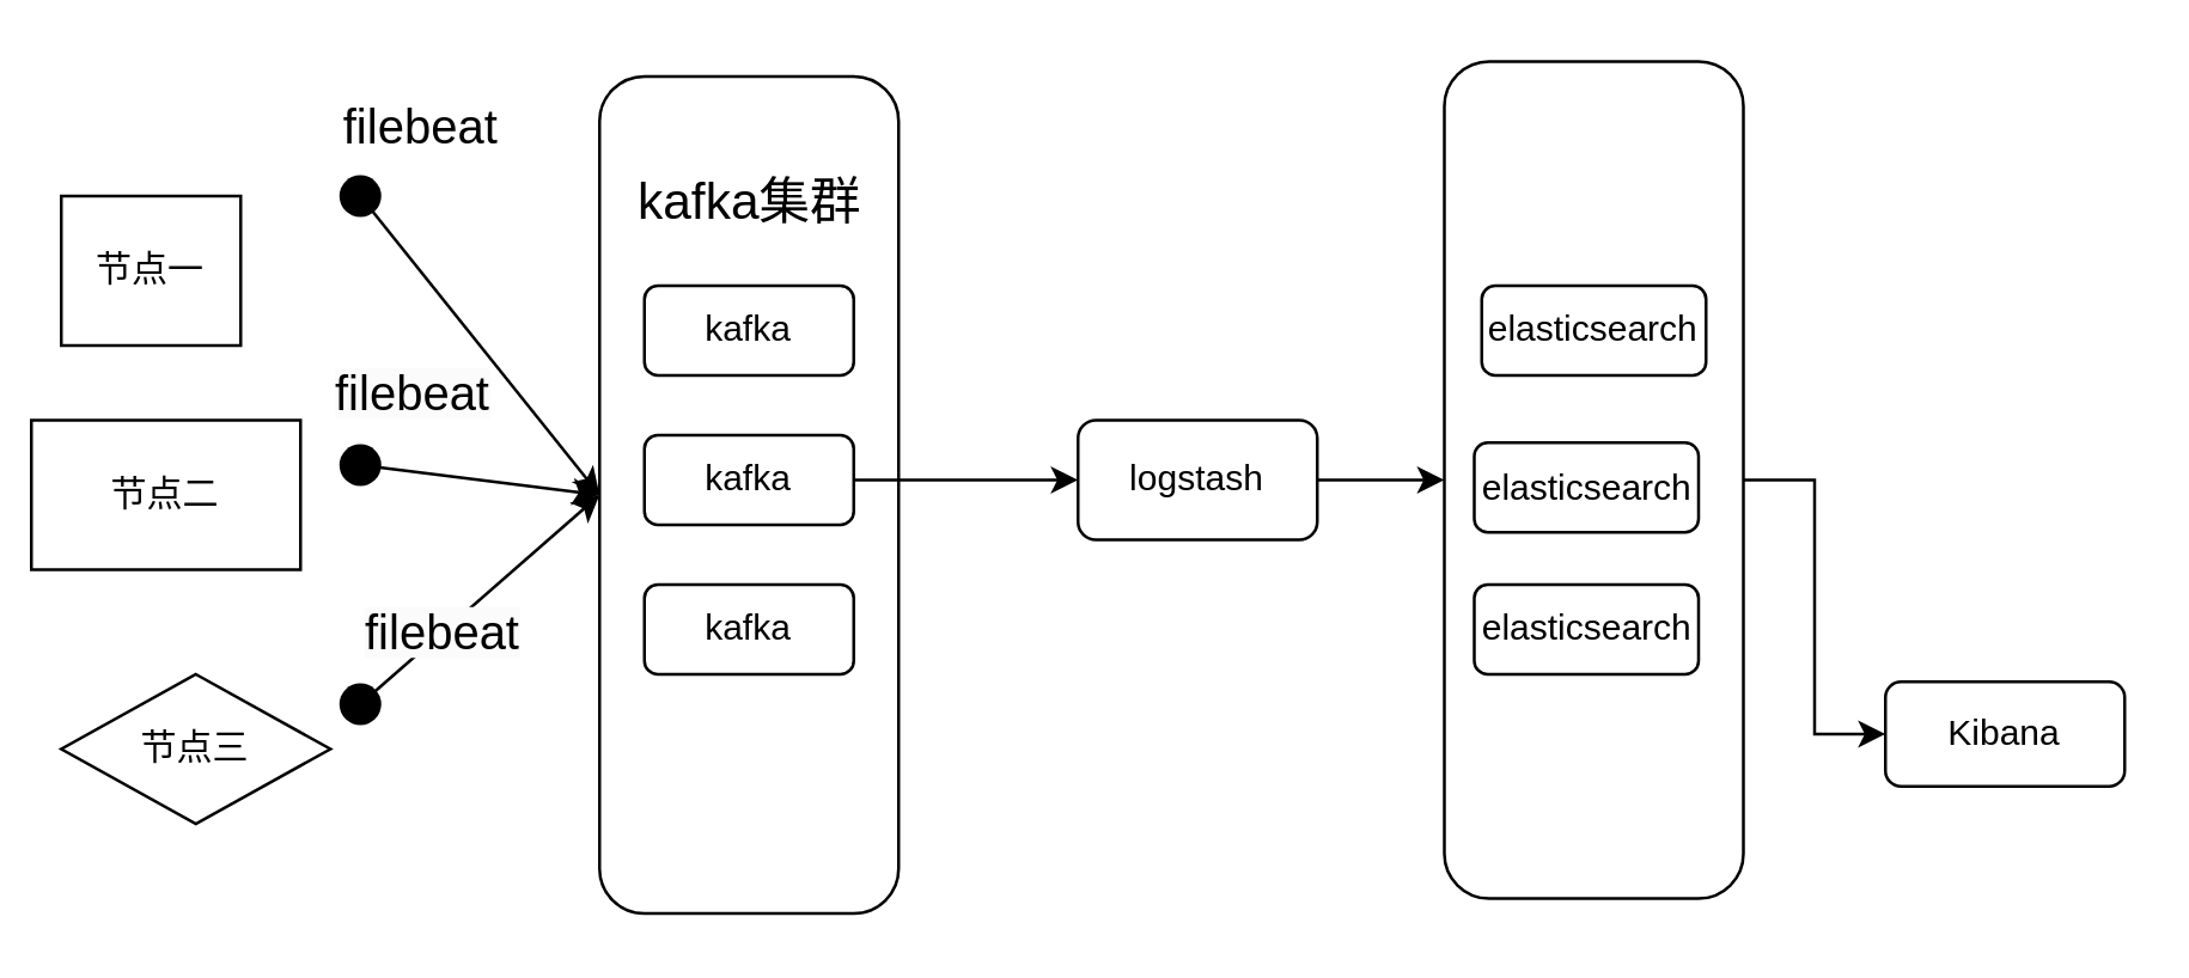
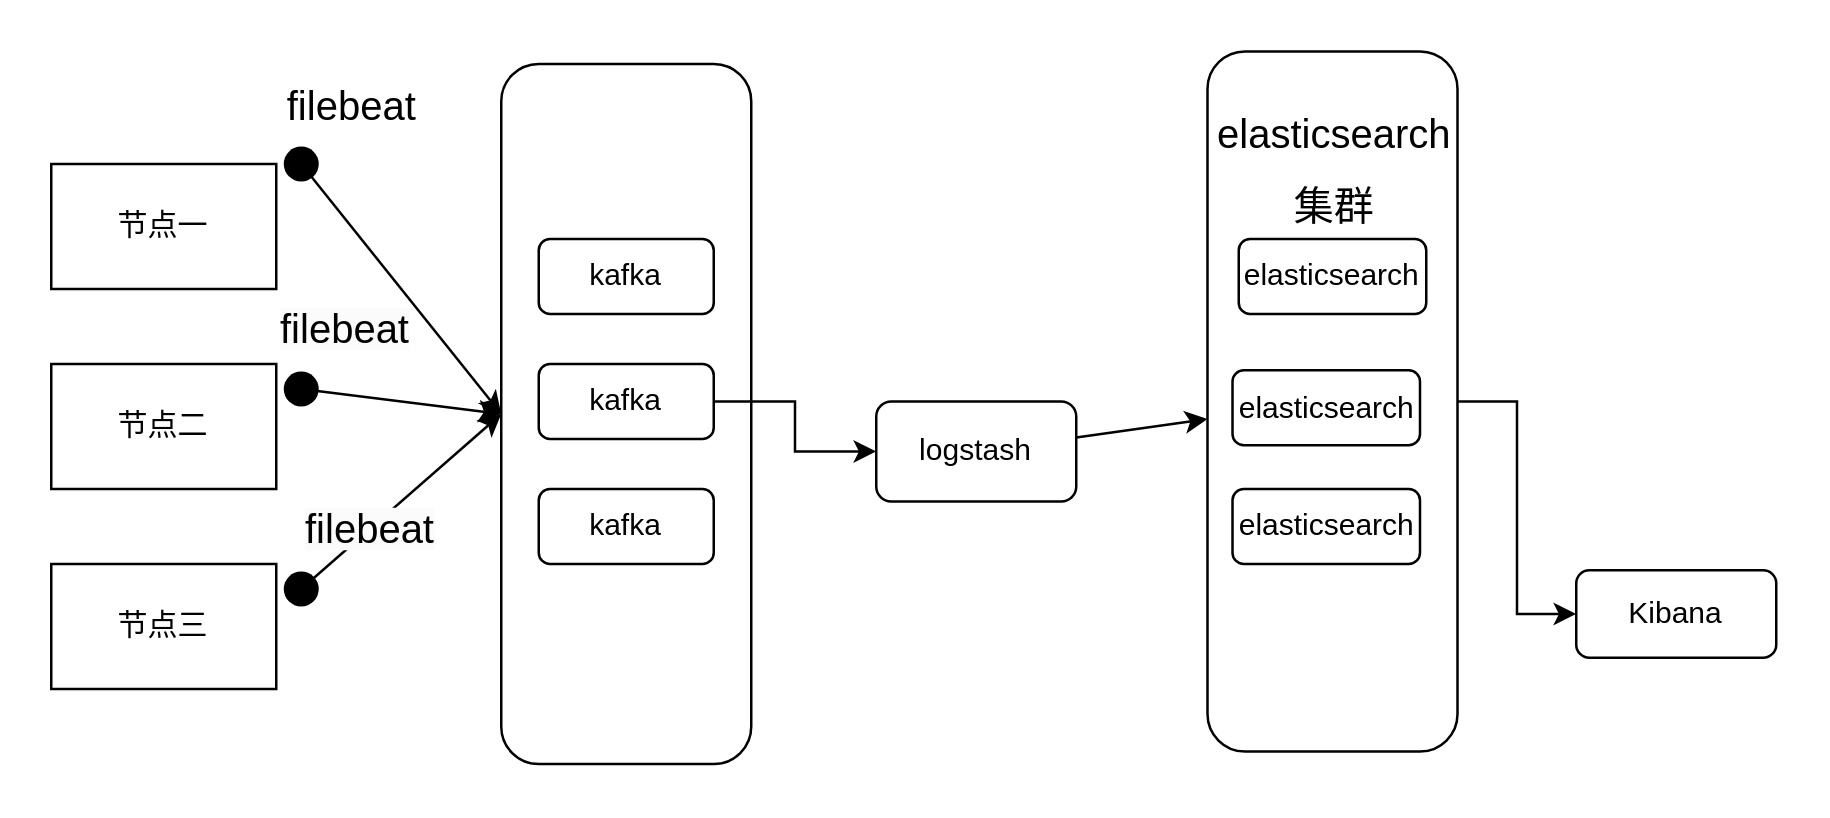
  <mxCell id="0" />
  <mxCell id="1" parent="0" />
- <mxCell id="2" value="节点一" style="rounded=0;whiteSpace=wrap;html=1;" vertex="1" parent="1"><mxGeometry x="20" y="65" width="60" height="50" as="geometry" /></mxCell>
- <mxCell id="3" value="节点二" style="rounded=0;whiteSpace=wrap;html=1;" vertex="1" parent="1"><mxGeometry x="10" y="140" width="90" height="50" as="geometry" /></mxCell>
- <mxCell id="4" value="节点三" style="rhombus;whiteSpace=wrap;html=1;" vertex="1" parent="1"><mxGeometry x="20" y="225" width="90" height="50" as="geometry" /></mxCell>
+ <mxCell id="2" value="节点一" style="rounded=0;whiteSpace=wrap;html=1;" vertex="1" parent="1"><mxGeometry x="20" y="65" width="90" height="50" as="geometry" /></mxCell>
+ <mxCell id="3" value="节点二" style="rounded=0;whiteSpace=wrap;html=1;" vertex="1" parent="1"><mxGeometry x="20" y="145" width="90" height="50" as="geometry" /></mxCell>
+ <mxCell id="4" value="节点三" style="rounded=0;whiteSpace=wrap;html=1;" vertex="1" parent="1"><mxGeometry x="20" y="225" width="90" height="50" as="geometry" /></mxCell>
  <mxCell id="5" style="rounded=0;orthogonalLoop=1;jettySize=auto;html=1;entryX=0;entryY=0.5;entryDx=0;entryDy=0;" edge="1" parent="1" source="6" target="11"><mxGeometry relative="1" as="geometry" /></mxCell>
  <mxCell id="6" value="" style="shape=waypoint;sketch=0;fillStyle=solid;size=6;pointerEvents=1;points=[];fillColor=none;resizable=0;rotatable=0;perimeter=centerPerimeter;snapToPoint=1;strokeWidth=5;" vertex="1" parent="1"><mxGeometry x="110" y="55" width="20" height="20" as="geometry" /></mxCell>
  <mxCell id="7" style="rounded=0;orthogonalLoop=1;jettySize=auto;html=1;" edge="1" parent="1" source="8"><mxGeometry relative="1" as="geometry"><mxPoint x="200" y="165" as="targetPoint" /></mxGeometry></mxCell>
  <mxCell id="8" value="" style="shape=waypoint;sketch=0;fillStyle=solid;size=6;pointerEvents=1;points=[];fillColor=none;resizable=0;rotatable=0;perimeter=centerPerimeter;snapToPoint=1;strokeWidth=5;" vertex="1" parent="1"><mxGeometry x="110" y="145" width="20" height="20" as="geometry" /></mxCell>
  <mxCell id="9" style="rounded=0;orthogonalLoop=1;jettySize=auto;html=1;entryX=0;entryY=0.5;entryDx=0;entryDy=0;" edge="1" parent="1" source="10" target="11"><mxGeometry relative="1" as="geometry"><mxPoint x="190" y="165" as="targetPoint" /></mxGeometry></mxCell>
  <mxCell id="10" value="" style="shape=waypoint;sketch=0;fillStyle=solid;size=6;pointerEvents=1;points=[];fillColor=none;resizable=0;rotatable=0;perimeter=centerPerimeter;snapToPoint=1;strokeWidth=5;" vertex="1" parent="1"><mxGeometry x="110" y="225" width="20" height="20" as="geometry" /></mxCell>
  <mxCell id="11" value="" style="rounded=1;whiteSpace=wrap;html=1;" vertex="1" parent="1"><mxGeometry x="200" y="25" width="100" height="280" as="geometry" /></mxCell>
  <mxCell id="12" value="kafka" style="rounded=1;whiteSpace=wrap;html=1;" vertex="1" parent="1"><mxGeometry x="215" y="95" width="70" height="30" as="geometry" /></mxCell>
  <mxCell id="13" style="edgeStyle=orthogonalEdgeStyle;rounded=0;orthogonalLoop=1;jettySize=auto;html=1;" edge="1" parent="1" source="14" target="18"><mxGeometry relative="1" as="geometry" /></mxCell>
  <mxCell id="14" value="kafka" style="rounded=1;whiteSpace=wrap;html=1;" vertex="1" parent="1"><mxGeometry x="215" y="145" width="70" height="30" as="geometry" /></mxCell>
  <mxCell id="15" value="kafka" style="rounded=1;whiteSpace=wrap;html=1;" vertex="1" parent="1"><mxGeometry x="215" y="195" width="70" height="30" as="geometry" /></mxCell>
- <mxCell id="16" value="&lt;span style=&quot;font-weight: normal;&quot;&gt;&lt;font style=&quot;font-size: 17px;&quot;&gt;kafka集群&lt;/font&gt;&lt;/span&gt;" style="text;strokeColor=none;fillColor=none;html=1;fontSize=24;fontStyle=1;verticalAlign=middle;align=center;" vertex="1" parent="1"><mxGeometry x="200" y="45" width="100" height="40" as="geometry" /></mxCell>
  <mxCell id="17" style="rounded=0;orthogonalLoop=1;jettySize=auto;html=1;" edge="1" parent="1" source="18" target="20"><mxGeometry relative="1" as="geometry" /></mxCell>
- <mxCell id="18" value="logstash" style="rounded=1;whiteSpace=wrap;html=1;" vertex="1" parent="1"><mxGeometry x="360" y="140" width="80" height="40" as="geometry" /></mxCell>
+ <mxCell id="18" value="logstash" style="rounded=1;whiteSpace=wrap;html=1;" vertex="1" parent="1"><mxGeometry x="350" y="160" width="80" height="40" as="geometry" /></mxCell>
  <mxCell id="19" style="edgeStyle=orthogonalEdgeStyle;rounded=0;orthogonalLoop=1;jettySize=auto;html=1;entryX=0;entryY=0.5;entryDx=0;entryDy=0;" edge="1" parent="1" source="20" target="21"><mxGeometry relative="1" as="geometry" /></mxCell>
  <mxCell id="20" value="" style="rounded=1;whiteSpace=wrap;html=1;" vertex="1" parent="1"><mxGeometry x="482.5" y="20" width="100" height="280" as="geometry" /></mxCell>
  <mxCell id="21" value="Kibana" style="rounded=1;whiteSpace=wrap;html=1;" vertex="1" parent="1"><mxGeometry x="630" y="227.5" width="80" height="35" as="geometry" /></mxCell>
  <mxCell id="22" value="elasticsearch" style="rounded=1;whiteSpace=wrap;html=1;" vertex="1" parent="1"><mxGeometry x="495" y="95" width="75" height="30" as="geometry" /></mxCell>
  <mxCell id="23" value="elasticsearch" style="rounded=1;whiteSpace=wrap;html=1;" vertex="1" parent="1"><mxGeometry x="492.5" y="147.5" width="75" height="30" as="geometry" /></mxCell>
  <mxCell id="24" value="elasticsearch" style="rounded=1;whiteSpace=wrap;html=1;" vertex="1" parent="1"><mxGeometry x="492.5" y="195" width="75" height="30" as="geometry" /></mxCell>
+ <mxCell id="25" value="&lt;span style=&quot;font-weight: normal; font-size: 16px;&quot;&gt;&lt;font style=&quot;font-size: 16px;&quot;&gt;elasticsearch&lt;br&gt;集群&lt;/font&gt;&lt;/span&gt;" style="text;strokeColor=none;fillColor=none;html=1;fontSize=24;fontStyle=1;verticalAlign=middle;align=center;" vertex="1" parent="1"><mxGeometry x="483" y="45" width="100" height="40" as="geometry" /></mxCell>
  <mxCell id="26" value="&lt;span style=&quot;font-weight: normal;&quot;&gt;&lt;font style=&quot;font-size: 16px;&quot;&gt;filebeat&lt;/font&gt;&lt;/span&gt;" style="text;strokeColor=none;fillColor=none;html=1;fontSize=24;fontStyle=1;verticalAlign=middle;align=center;" vertex="1" parent="1"><mxGeometry x="90" y="20" width="100" height="40" as="geometry" /></mxCell>
  <mxCell id="27" value="&lt;span style=&quot;color: rgb(0, 0, 0); font-family: Helvetica; font-size: 16px; font-style: normal; font-variant-ligatures: normal; font-variant-caps: normal; font-weight: 400; letter-spacing: normal; orphans: 2; text-align: center; text-indent: 0px; text-transform: none; widows: 2; word-spacing: 0px; -webkit-text-stroke-width: 0px; background-color: rgb(251, 251, 251); text-decoration-thickness: initial; text-decoration-style: initial; text-decoration-color: initial; float: none; display: inline !important;&quot;&gt;filebeat&lt;/span&gt;" style="text;whiteSpace=wrap;html=1;" vertex="1" parent="1"><mxGeometry x="110" y="115" width="90" height="40" as="geometry" /></mxCell>
  <mxCell id="28" value="&lt;span style=&quot;color: rgb(0, 0, 0); font-family: Helvetica; font-size: 16px; font-style: normal; font-variant-ligatures: normal; font-variant-caps: normal; font-weight: 400; letter-spacing: normal; orphans: 2; text-align: center; text-indent: 0px; text-transform: none; widows: 2; word-spacing: 0px; -webkit-text-stroke-width: 0px; background-color: rgb(251, 251, 251); text-decoration-thickness: initial; text-decoration-style: initial; text-decoration-color: initial; float: none; display: inline !important;&quot;&gt;filebeat&lt;/span&gt;" style="text;whiteSpace=wrap;html=1;" vertex="1" parent="1"><mxGeometry x="120" y="195" width="90" height="40" as="geometry" /></mxCell>
